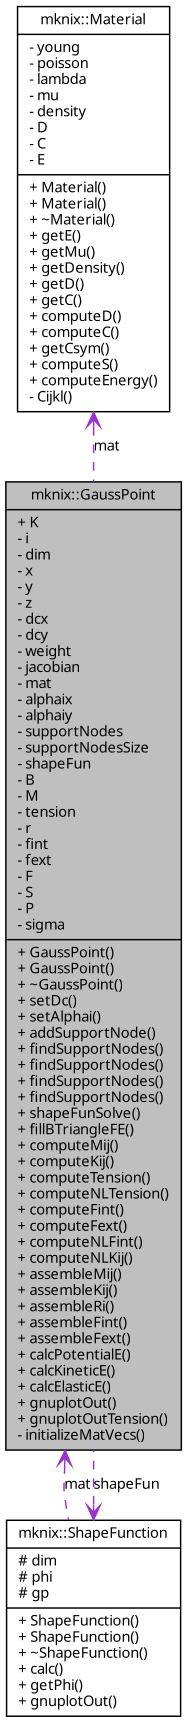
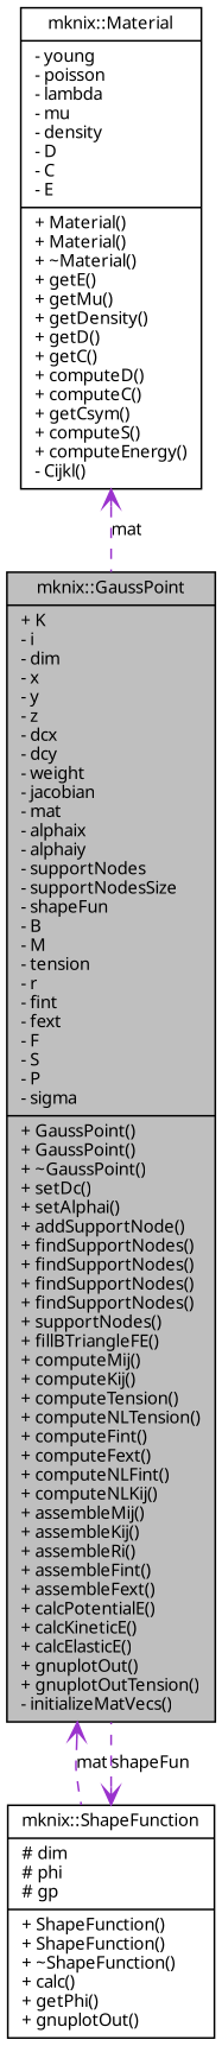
  digraph {
    node [color=black fillcolor=white fontname="FreeSans.ttf" fontsize=10 shape=record style=filled]
    edge [arrowtail=open color=darkorchid3 dir=back fontname="FreeSans.ttf" fontsize=10 labelfontname="FreeSans.ttf" labelfontsize=10 style=dashed]
-   n1 [fillcolor=grey75 fontcolor=black height=0.2 label="{mknix::GaussPoint\n|+ K\l- i\l- dim\l- x\l- y\l- z\l- dcx\l- dcy\l- weight\l- jacobian\l- mat\l- alphaix\l- alphaiy\l- supportNodes\l- supportNodesSize\l- shapeFun\l- B\l- M\l- tension\l- r\l- fint\l- fext\l- F\l- S\l- P\l- sigma\l|+ GaussPoint()\l+ GaussPoint()\l+ ~GaussPoint()\l+ setDc()\l+ setAlphai()\l+ addSupportNode()\l+ findSupportNodes()\l+ findSupportNodes()\l+ findSupportNodes()\l+ findSupportNodes()\l+ shapeFunSolve()\l+ fillBTriangleFE()\l+ computeMij()\l+ computeKij()\l+ computeTension()\l+ computeNLTension()\l+ computeFint()\l+ computeFext()\l+ computeNLFint()\l+ computeNLKij()\l+ assembleMij()\l+ assembleKij()\l+ assembleRi()\l+ assembleFint()\l+ assembleFext()\l+ calcPotentialE()\l+ calcKineticE()\l+ calcElasticE()\l+ gnuplotOut()\l+ gnuplotOutTension()\l- initializeMatVecs()\l}" width=0.4]
+   n1 [fillcolor=grey75 fontcolor=black height=0.2 label="{mknix::GaussPoint\n|+ K\l- i\l- dim\l- x\l- y\l- z\l- dcx\l- dcy\l- weight\l- jacobian\l- mat\l- alphaix\l- alphaiy\l- supportNodes\l- supportNodesSize\l- shapeFun\l- B\l- M\l- tension\l- r\l- fint\l- fext\l- F\l- S\l- P\l- sigma\l|+ GaussPoint()\l+ GaussPoint()\l+ ~GaussPoint()\l+ setDc()\l+ setAlphai()\l+ addSupportNode()\l+ findSupportNodes()\l+ findSupportNodes()\l+ findSupportNodes()\l+ findSupportNodes()\l+ supportNodes()\l+ fillBTriangleFE()\l+ computeMij()\l+ computeKij()\l+ computeTension()\l+ computeNLTension()\l+ computeFint()\l+ computeFext()\l+ computeNLFint()\l+ computeNLKij()\l+ assembleMij()\l+ assembleKij()\l+ assembleRi()\l+ assembleFint()\l+ assembleFext()\l+ calcPotentialE()\l+ calcKineticE()\l+ calcElasticE()\l+ gnuplotOut()\l+ gnuplotOutTension()\l- initializeMatVecs()\l}" width=0.4]
    n2 [height=0.2 label="{mknix::ShapeFunction\n|# dim\l# phi\l# gp\l|+ ShapeFunction()\l+ ShapeFunction()\l+ ~ShapeFunction()\l+ calc()\l+ getPhi()\l+ gnuplotOut()\l}" width=0.4]
    n3 [height=0.2 label="{mknix::Material\n|- young\l- poisson\l- lambda\l- mu\l- density\l- D\l- C\l- E\l|+ Material()\l+ Material()\l+ ~Material()\l+ getE()\l+ getMu()\l+ getDensity()\l+ getD()\l+ getC()\l+ computeD()\l+ computeC()\l+ getCsym()\l+ computeS()\l+ computeEnergy()\l- Cijkl()\l}" width=0.4]
    n1 -> n2 [label=mat]
    n2 -> n1 [label=shapeFun]
    n3 -> n1 [label=mat]
  }
